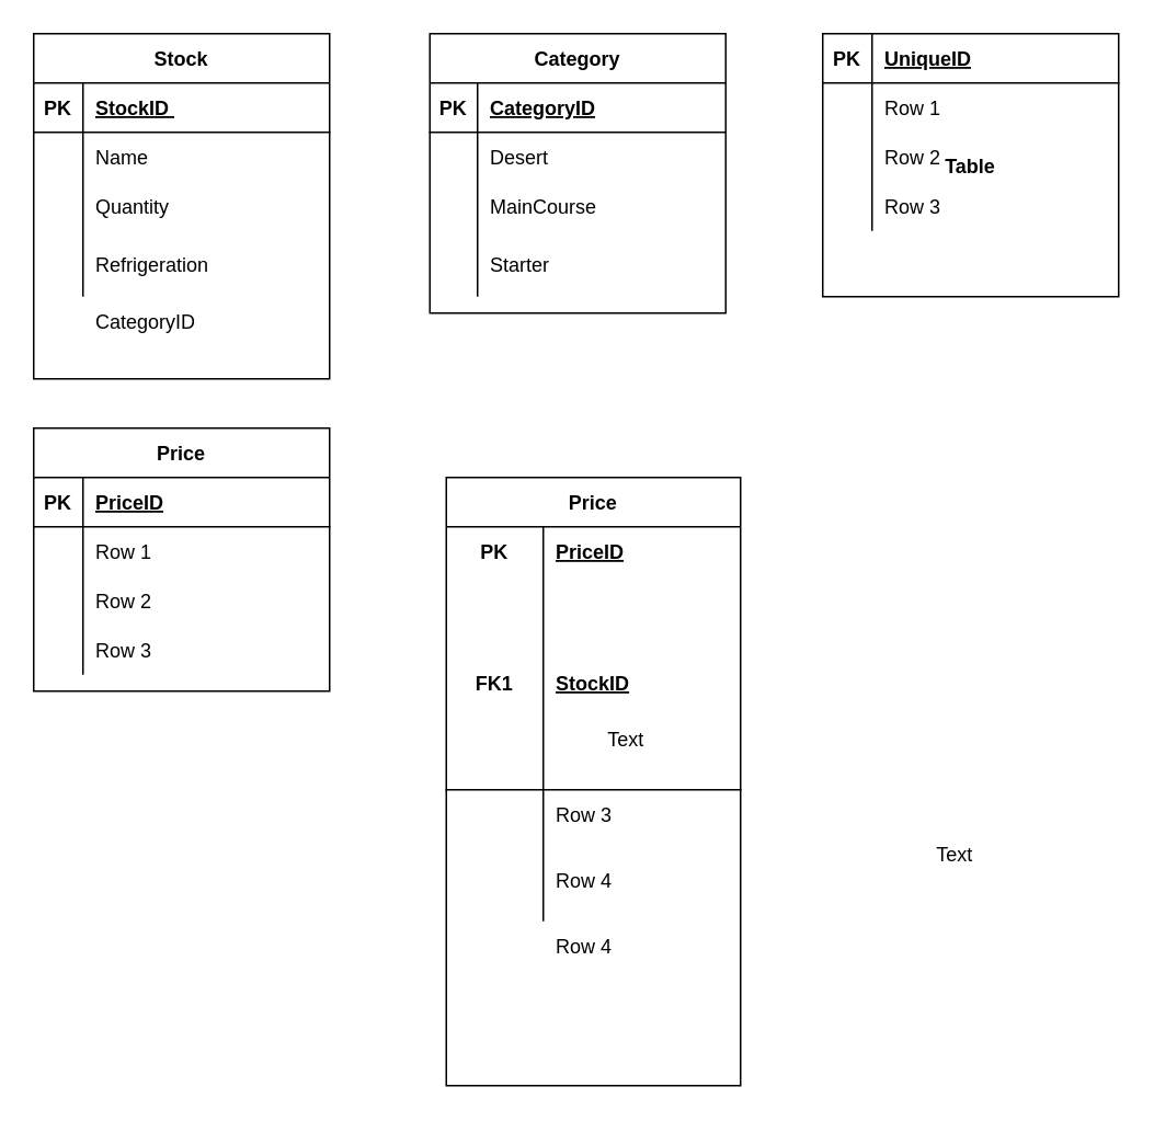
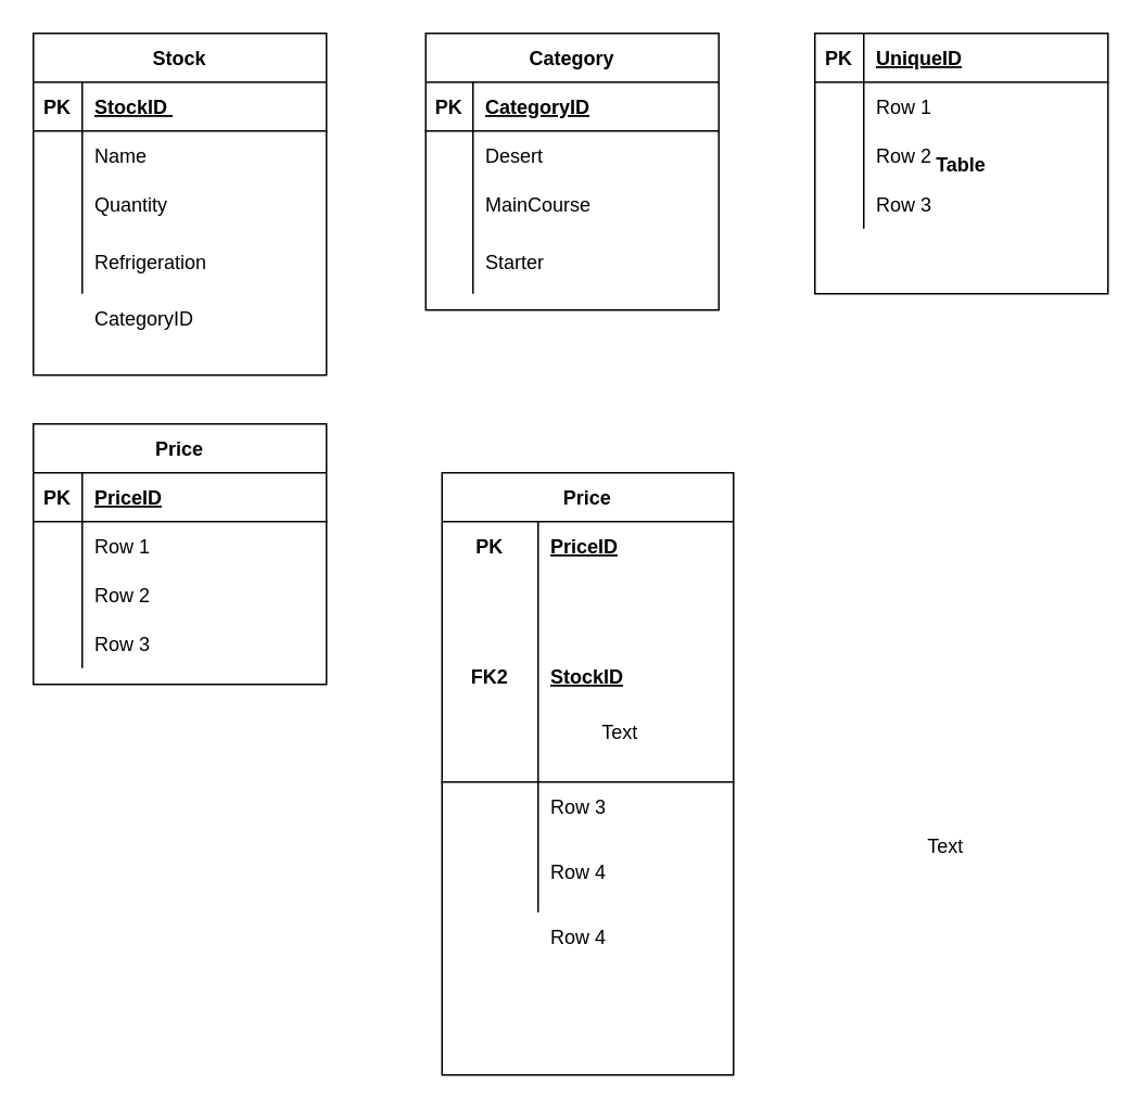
  <mxCell id="0" />
  <mxCell id="1" parent="0" />
  <mxCell id="2" value="Stock" style="shape=table;startSize=30;container=1;collapsible=1;childLayout=tableLayout;fixedRows=1;rowLines=0;fontStyle=1;align=center;resizeLast=1;" vertex="1" parent="1"><mxGeometry x="20" y="20" width="180" height="210" as="geometry" /></mxCell>
  <mxCell id="3" value="" style="shape=tableRow;horizontal=0;startSize=0;swimlaneHead=0;swimlaneBody=0;fillColor=none;collapsible=0;dropTarget=0;points=[[0,0.5],[1,0.5]];portConstraint=eastwest;top=0;left=0;right=0;bottom=1;" vertex="1" parent="2"><mxGeometry y="30" width="180" height="30" as="geometry" /></mxCell>
  <mxCell id="4" value="PK" style="shape=partialRectangle;connectable=0;fillColor=none;top=0;left=0;bottom=0;right=0;fontStyle=1;overflow=hidden;" vertex="1" parent="3"><mxGeometry width="30" height="30" as="geometry"><mxRectangle width="30" height="30" as="alternateBounds" /></mxGeometry></mxCell>
  <mxCell id="5" value="StockID " style="shape=partialRectangle;connectable=0;fillColor=none;top=0;left=0;bottom=0;right=0;align=left;spacingLeft=6;fontStyle=5;overflow=hidden;" vertex="1" parent="3"><mxGeometry x="30" width="150" height="30" as="geometry"><mxRectangle width="150" height="30" as="alternateBounds" /></mxGeometry></mxCell>
  <mxCell id="6" value="" style="shape=tableRow;horizontal=0;startSize=0;swimlaneHead=0;swimlaneBody=0;fillColor=none;collapsible=0;dropTarget=0;points=[[0,0.5],[1,0.5]];portConstraint=eastwest;top=0;left=0;right=0;bottom=0;" vertex="1" parent="2"><mxGeometry y="60" width="180" height="30" as="geometry" /></mxCell>
  <mxCell id="7" value="" style="shape=partialRectangle;connectable=0;fillColor=none;top=0;left=0;bottom=0;right=0;editable=1;overflow=hidden;" vertex="1" parent="6"><mxGeometry width="30" height="30" as="geometry"><mxRectangle width="30" height="30" as="alternateBounds" /></mxGeometry></mxCell>
  <mxCell id="8" value="Name" style="shape=partialRectangle;connectable=0;fillColor=none;top=0;left=0;bottom=0;right=0;align=left;spacingLeft=6;overflow=hidden;" vertex="1" parent="6"><mxGeometry x="30" width="150" height="30" as="geometry"><mxRectangle width="150" height="30" as="alternateBounds" /></mxGeometry></mxCell>
  <mxCell id="9" value="" style="shape=tableRow;horizontal=0;startSize=0;swimlaneHead=0;swimlaneBody=0;fillColor=none;collapsible=0;dropTarget=0;points=[[0,0.5],[1,0.5]];portConstraint=eastwest;top=0;left=0;right=0;bottom=0;" vertex="1" parent="2"><mxGeometry y="90" width="180" height="30" as="geometry" /></mxCell>
  <mxCell id="10" value="" style="shape=partialRectangle;connectable=0;fillColor=none;top=0;left=0;bottom=0;right=0;editable=1;overflow=hidden;" vertex="1" parent="9"><mxGeometry width="30" height="30" as="geometry"><mxRectangle width="30" height="30" as="alternateBounds" /></mxGeometry></mxCell>
  <mxCell id="11" value="Quantity    " style="shape=partialRectangle;connectable=0;fillColor=none;top=0;left=0;bottom=0;right=0;align=left;spacingLeft=6;overflow=hidden;" vertex="1" parent="9"><mxGeometry x="30" width="150" height="30" as="geometry"><mxRectangle width="150" height="30" as="alternateBounds" /></mxGeometry></mxCell>
  <mxCell id="12" value="" style="shape=tableRow;horizontal=0;startSize=0;swimlaneHead=0;swimlaneBody=0;fillColor=none;collapsible=0;dropTarget=0;points=[[0,0.5],[1,0.5]];portConstraint=eastwest;top=0;left=0;right=0;bottom=0;" vertex="1" parent="2"><mxGeometry y="120" width="180" height="40" as="geometry" /></mxCell>
  <mxCell id="13" value="" style="shape=partialRectangle;connectable=0;fillColor=none;top=0;left=0;bottom=0;right=0;editable=1;overflow=hidden;" vertex="1" parent="12"><mxGeometry width="30" height="40" as="geometry"><mxRectangle width="30" height="40" as="alternateBounds" /></mxGeometry></mxCell>
  <mxCell id="14" value="Refrigeration" style="shape=partialRectangle;connectable=0;fillColor=none;top=0;left=0;bottom=0;right=0;align=left;spacingLeft=6;overflow=hidden;" vertex="1" parent="12"><mxGeometry x="30" width="150" height="40" as="geometry"><mxRectangle width="150" height="40" as="alternateBounds" /></mxGeometry></mxCell>
  <mxCell id="15" value="Category" style="shape=table;startSize=30;container=1;collapsible=1;childLayout=tableLayout;fixedRows=1;rowLines=0;fontStyle=1;align=center;resizeLast=1;" vertex="1" parent="1"><mxGeometry x="261" y="20" width="180" height="170" as="geometry" /></mxCell>
  <mxCell id="16" value="" style="shape=tableRow;horizontal=0;startSize=0;swimlaneHead=0;swimlaneBody=0;fillColor=none;collapsible=0;dropTarget=0;points=[[0,0.5],[1,0.5]];portConstraint=eastwest;top=0;left=0;right=0;bottom=1;" vertex="1" parent="15"><mxGeometry y="30" width="180" height="30" as="geometry" /></mxCell>
  <mxCell id="17" value="PK" style="shape=partialRectangle;connectable=0;fillColor=none;top=0;left=0;bottom=0;right=0;fontStyle=1;overflow=hidden;" vertex="1" parent="16"><mxGeometry width="29" height="30" as="geometry"><mxRectangle width="29" height="30" as="alternateBounds" /></mxGeometry></mxCell>
  <mxCell id="18" value="CategoryID" style="shape=partialRectangle;connectable=0;fillColor=none;top=0;left=0;bottom=0;right=0;align=left;spacingLeft=6;fontStyle=5;overflow=hidden;" vertex="1" parent="16"><mxGeometry x="29" width="151" height="30" as="geometry"><mxRectangle width="151" height="30" as="alternateBounds" /></mxGeometry></mxCell>
  <mxCell id="19" value="" style="shape=tableRow;horizontal=0;startSize=0;swimlaneHead=0;swimlaneBody=0;fillColor=none;collapsible=0;dropTarget=0;points=[[0,0.5],[1,0.5]];portConstraint=eastwest;top=0;left=0;right=0;bottom=0;" vertex="1" parent="15"><mxGeometry y="60" width="180" height="30" as="geometry" /></mxCell>
  <mxCell id="20" value="" style="shape=partialRectangle;connectable=0;fillColor=none;top=0;left=0;bottom=0;right=0;editable=1;overflow=hidden;" vertex="1" parent="19"><mxGeometry width="29" height="30" as="geometry"><mxRectangle width="29" height="30" as="alternateBounds" /></mxGeometry></mxCell>
  <mxCell id="21" value="Desert" style="shape=partialRectangle;connectable=0;fillColor=none;top=0;left=0;bottom=0;right=0;align=left;spacingLeft=6;overflow=hidden;" vertex="1" parent="19"><mxGeometry x="29" width="151" height="30" as="geometry"><mxRectangle width="151" height="30" as="alternateBounds" /></mxGeometry></mxCell>
  <mxCell id="22" value="" style="shape=tableRow;horizontal=0;startSize=0;swimlaneHead=0;swimlaneBody=0;fillColor=none;collapsible=0;dropTarget=0;points=[[0,0.5],[1,0.5]];portConstraint=eastwest;top=0;left=0;right=0;bottom=0;" vertex="1" parent="15"><mxGeometry y="90" width="180" height="30" as="geometry" /></mxCell>
  <mxCell id="23" value="" style="shape=partialRectangle;connectable=0;fillColor=none;top=0;left=0;bottom=0;right=0;editable=1;overflow=hidden;" vertex="1" parent="22"><mxGeometry width="29" height="30" as="geometry"><mxRectangle width="29" height="30" as="alternateBounds" /></mxGeometry></mxCell>
  <mxCell id="24" value="MainCourse" style="shape=partialRectangle;connectable=0;fillColor=none;top=0;left=0;bottom=0;right=0;align=left;spacingLeft=6;overflow=hidden;" vertex="1" parent="22"><mxGeometry x="29" width="151" height="30" as="geometry"><mxRectangle width="151" height="30" as="alternateBounds" /></mxGeometry></mxCell>
  <mxCell id="25" value="" style="shape=tableRow;horizontal=0;startSize=0;swimlaneHead=0;swimlaneBody=0;fillColor=none;collapsible=0;dropTarget=0;points=[[0,0.5],[1,0.5]];portConstraint=eastwest;top=0;left=0;right=0;bottom=0;" vertex="1" parent="15"><mxGeometry y="120" width="180" height="40" as="geometry" /></mxCell>
  <mxCell id="26" value="" style="shape=partialRectangle;connectable=0;fillColor=none;top=0;left=0;bottom=0;right=0;editable=1;overflow=hidden;" vertex="1" parent="25"><mxGeometry width="29" height="40" as="geometry"><mxRectangle width="29" height="40" as="alternateBounds" /></mxGeometry></mxCell>
  <mxCell id="27" value="Starter" style="shape=partialRectangle;connectable=0;fillColor=none;top=0;left=0;bottom=0;right=0;align=left;spacingLeft=6;overflow=hidden;" vertex="1" parent="25"><mxGeometry x="29" width="151" height="40" as="geometry"><mxRectangle width="151" height="40" as="alternateBounds" /></mxGeometry></mxCell>
  <mxCell id="28" value="CategoryID" style="shape=partialRectangle;connectable=0;fillColor=none;top=0;left=0;bottom=0;right=0;align=left;spacingLeft=6;overflow=hidden;" vertex="1" parent="1"><mxGeometry x="50" y="180" width="150" height="30" as="geometry"><mxRectangle width="150" height="30" as="alternateBounds" /></mxGeometry></mxCell>
  <mxCell id="29" value="Table" style="shape=table;startSize=0;container=1;collapsible=1;childLayout=tableLayout;fixedRows=1;rowLines=0;fontStyle=1;align=center;resizeLast=1;" vertex="1" parent="1"><mxGeometry x="500" y="20" width="180" height="160" as="geometry" /></mxCell>
  <mxCell id="30" value="" style="shape=tableRow;horizontal=0;startSize=0;swimlaneHead=0;swimlaneBody=0;fillColor=none;collapsible=0;dropTarget=0;points=[[0,0.5],[1,0.5]];portConstraint=eastwest;top=0;left=0;right=0;bottom=1;" vertex="1" parent="29"><mxGeometry width="180" height="30" as="geometry" /></mxCell>
  <mxCell id="31" value="PK" style="shape=partialRectangle;connectable=0;fillColor=none;top=0;left=0;bottom=0;right=0;fontStyle=1;overflow=hidden;" vertex="1" parent="30"><mxGeometry width="30" height="30" as="geometry"><mxRectangle width="30" height="30" as="alternateBounds" /></mxGeometry></mxCell>
  <mxCell id="32" value="UniqueID" style="shape=partialRectangle;connectable=0;fillColor=none;top=0;left=0;bottom=0;right=0;align=left;spacingLeft=6;fontStyle=5;overflow=hidden;" vertex="1" parent="30"><mxGeometry x="30" width="150" height="30" as="geometry"><mxRectangle width="150" height="30" as="alternateBounds" /></mxGeometry></mxCell>
  <mxCell id="33" value="" style="shape=tableRow;horizontal=0;startSize=0;swimlaneHead=0;swimlaneBody=0;fillColor=none;collapsible=0;dropTarget=0;points=[[0,0.5],[1,0.5]];portConstraint=eastwest;top=0;left=0;right=0;bottom=0;" vertex="1" parent="29"><mxGeometry y="30" width="180" height="30" as="geometry" /></mxCell>
  <mxCell id="34" value="" style="shape=partialRectangle;connectable=0;fillColor=none;top=0;left=0;bottom=0;right=0;editable=1;overflow=hidden;" vertex="1" parent="33"><mxGeometry width="30" height="30" as="geometry"><mxRectangle width="30" height="30" as="alternateBounds" /></mxGeometry></mxCell>
  <mxCell id="35" value="Row 1" style="shape=partialRectangle;connectable=0;fillColor=none;top=0;left=0;bottom=0;right=0;align=left;spacingLeft=6;overflow=hidden;" vertex="1" parent="33"><mxGeometry x="30" width="150" height="30" as="geometry"><mxRectangle width="150" height="30" as="alternateBounds" /></mxGeometry></mxCell>
  <mxCell id="36" value="" style="shape=tableRow;horizontal=0;startSize=0;swimlaneHead=0;swimlaneBody=0;fillColor=none;collapsible=0;dropTarget=0;points=[[0,0.5],[1,0.5]];portConstraint=eastwest;top=0;left=0;right=0;bottom=0;" vertex="1" parent="29"><mxGeometry y="60" width="180" height="30" as="geometry" /></mxCell>
  <mxCell id="37" value="" style="shape=partialRectangle;connectable=0;fillColor=none;top=0;left=0;bottom=0;right=0;editable=1;overflow=hidden;" vertex="1" parent="36"><mxGeometry width="30" height="30" as="geometry"><mxRectangle width="30" height="30" as="alternateBounds" /></mxGeometry></mxCell>
  <mxCell id="38" value="Row 2" style="shape=partialRectangle;connectable=0;fillColor=none;top=0;left=0;bottom=0;right=0;align=left;spacingLeft=6;overflow=hidden;" vertex="1" parent="36"><mxGeometry x="30" width="150" height="30" as="geometry"><mxRectangle width="150" height="30" as="alternateBounds" /></mxGeometry></mxCell>
  <mxCell id="39" value="" style="shape=tableRow;horizontal=0;startSize=0;swimlaneHead=0;swimlaneBody=0;fillColor=none;collapsible=0;dropTarget=0;points=[[0,0.5],[1,0.5]];portConstraint=eastwest;top=0;left=0;right=0;bottom=0;" vertex="1" parent="29"><mxGeometry y="90" width="180" height="30" as="geometry" /></mxCell>
  <mxCell id="40" value="" style="shape=partialRectangle;connectable=0;fillColor=none;top=0;left=0;bottom=0;right=0;editable=1;overflow=hidden;" vertex="1" parent="39"><mxGeometry width="30" height="30" as="geometry"><mxRectangle width="30" height="30" as="alternateBounds" /></mxGeometry></mxCell>
  <mxCell id="41" value="Row 3" style="shape=partialRectangle;connectable=0;fillColor=none;top=0;left=0;bottom=0;right=0;align=left;spacingLeft=6;overflow=hidden;" vertex="1" parent="39"><mxGeometry x="30" width="150" height="30" as="geometry"><mxRectangle width="150" height="30" as="alternateBounds" /></mxGeometry></mxCell>
  <mxCell id="42" value="Price" style="shape=table;startSize=30;container=1;collapsible=1;childLayout=tableLayout;fixedRows=1;rowLines=0;fontStyle=1;align=center;resizeLast=1;" vertex="1" parent="1"><mxGeometry x="20" y="260" width="180" height="160" as="geometry" /></mxCell>
  <mxCell id="43" value="" style="shape=tableRow;horizontal=0;startSize=0;swimlaneHead=0;swimlaneBody=0;fillColor=none;collapsible=0;dropTarget=0;points=[[0,0.5],[1,0.5]];portConstraint=eastwest;top=0;left=0;right=0;bottom=1;" vertex="1" parent="42"><mxGeometry y="30" width="180" height="30" as="geometry" /></mxCell>
  <mxCell id="44" value="PK" style="shape=partialRectangle;connectable=0;fillColor=none;top=0;left=0;bottom=0;right=0;fontStyle=1;overflow=hidden;" vertex="1" parent="43"><mxGeometry width="30" height="30" as="geometry"><mxRectangle width="30" height="30" as="alternateBounds" /></mxGeometry></mxCell>
  <mxCell id="45" value="PriceID" style="shape=partialRectangle;connectable=0;fillColor=none;top=0;left=0;bottom=0;right=0;align=left;spacingLeft=6;fontStyle=5;overflow=hidden;" vertex="1" parent="43"><mxGeometry x="30" width="150" height="30" as="geometry"><mxRectangle width="150" height="30" as="alternateBounds" /></mxGeometry></mxCell>
  <mxCell id="46" value="" style="shape=tableRow;horizontal=0;startSize=0;swimlaneHead=0;swimlaneBody=0;fillColor=none;collapsible=0;dropTarget=0;points=[[0,0.5],[1,0.5]];portConstraint=eastwest;top=0;left=0;right=0;bottom=0;" vertex="1" parent="42"><mxGeometry y="60" width="180" height="30" as="geometry" /></mxCell>
  <mxCell id="47" value="" style="shape=partialRectangle;connectable=0;fillColor=none;top=0;left=0;bottom=0;right=0;editable=1;overflow=hidden;" vertex="1" parent="46"><mxGeometry width="30" height="30" as="geometry"><mxRectangle width="30" height="30" as="alternateBounds" /></mxGeometry></mxCell>
  <mxCell id="48" value="Row 1" style="shape=partialRectangle;connectable=0;fillColor=none;top=0;left=0;bottom=0;right=0;align=left;spacingLeft=6;overflow=hidden;" vertex="1" parent="46"><mxGeometry x="30" width="150" height="30" as="geometry"><mxRectangle width="150" height="30" as="alternateBounds" /></mxGeometry></mxCell>
  <mxCell id="49" value="" style="shape=tableRow;horizontal=0;startSize=0;swimlaneHead=0;swimlaneBody=0;fillColor=none;collapsible=0;dropTarget=0;points=[[0,0.5],[1,0.5]];portConstraint=eastwest;top=0;left=0;right=0;bottom=0;" vertex="1" parent="42"><mxGeometry y="90" width="180" height="30" as="geometry" /></mxCell>
  <mxCell id="50" value="" style="shape=partialRectangle;connectable=0;fillColor=none;top=0;left=0;bottom=0;right=0;editable=1;overflow=hidden;" vertex="1" parent="49"><mxGeometry width="30" height="30" as="geometry"><mxRectangle width="30" height="30" as="alternateBounds" /></mxGeometry></mxCell>
  <mxCell id="51" value="Row 2" style="shape=partialRectangle;connectable=0;fillColor=none;top=0;left=0;bottom=0;right=0;align=left;spacingLeft=6;overflow=hidden;" vertex="1" parent="49"><mxGeometry x="30" width="150" height="30" as="geometry"><mxRectangle width="150" height="30" as="alternateBounds" /></mxGeometry></mxCell>
  <mxCell id="52" value="" style="shape=tableRow;horizontal=0;startSize=0;swimlaneHead=0;swimlaneBody=0;fillColor=none;collapsible=0;dropTarget=0;points=[[0,0.5],[1,0.5]];portConstraint=eastwest;top=0;left=0;right=0;bottom=0;" vertex="1" parent="42"><mxGeometry y="120" width="180" height="30" as="geometry" /></mxCell>
  <mxCell id="53" value="" style="shape=partialRectangle;connectable=0;fillColor=none;top=0;left=0;bottom=0;right=0;editable=1;overflow=hidden;" vertex="1" parent="52"><mxGeometry width="30" height="30" as="geometry"><mxRectangle width="30" height="30" as="alternateBounds" /></mxGeometry></mxCell>
  <mxCell id="54" value="Row 3" style="shape=partialRectangle;connectable=0;fillColor=none;top=0;left=0;bottom=0;right=0;align=left;spacingLeft=6;overflow=hidden;" vertex="1" parent="52"><mxGeometry x="30" width="150" height="30" as="geometry"><mxRectangle width="150" height="30" as="alternateBounds" /></mxGeometry></mxCell>
  <mxCell id="55" value="Price" style="shape=table;startSize=30;container=1;collapsible=1;childLayout=tableLayout;fixedRows=1;rowLines=0;fontStyle=1;align=center;resizeLast=1;" vertex="1" parent="1"><mxGeometry x="271" y="290" width="179" height="370" as="geometry" /></mxCell>
  <mxCell id="56" value="" style="shape=tableRow;horizontal=0;startSize=0;swimlaneHead=0;swimlaneBody=0;fillColor=none;collapsible=0;dropTarget=0;points=[[0,0.5],[1,0.5]];portConstraint=eastwest;top=0;left=0;right=0;bottom=0;" vertex="1" parent="55"><mxGeometry y="30" width="179" height="30" as="geometry" /></mxCell>
  <mxCell id="57" value="PK" style="shape=partialRectangle;connectable=0;fillColor=none;top=0;left=0;bottom=0;right=0;fontStyle=1;overflow=hidden;" vertex="1" parent="56"><mxGeometry width="59" height="30" as="geometry"><mxRectangle width="59" height="30" as="alternateBounds" /></mxGeometry></mxCell>
  <mxCell id="58" value="PriceID" style="shape=partialRectangle;connectable=0;fillColor=none;top=0;left=0;bottom=0;right=0;align=left;spacingLeft=6;fontStyle=5;overflow=hidden;" vertex="1" parent="56"><mxGeometry x="59" width="120" height="30" as="geometry"><mxRectangle width="120" height="30" as="alternateBounds" /></mxGeometry></mxCell>
  <mxCell id="59" value="" style="shape=tableRow;horizontal=0;startSize=0;swimlaneHead=0;swimlaneBody=0;fillColor=none;collapsible=0;dropTarget=0;points=[[0,0.5],[1,0.5]];portConstraint=eastwest;top=0;left=0;right=0;bottom=1;" vertex="1" parent="55"><mxGeometry y="60" width="179" height="130" as="geometry" /></mxCell>
- <mxCell id="60" value="FK1" style="shape=partialRectangle;connectable=0;fillColor=none;top=0;left=0;bottom=0;right=0;fontStyle=1;overflow=hidden;" vertex="1" parent="59"><mxGeometry width="59" height="130" as="geometry"><mxRectangle width="59" height="130" as="alternateBounds" /></mxGeometry></mxCell>
+ <mxCell id="60" value="FK2" style="shape=partialRectangle;connectable=0;fillColor=none;top=0;left=0;bottom=0;right=0;fontStyle=1;overflow=hidden;" vertex="1" parent="59"><mxGeometry width="59" height="130" as="geometry"><mxRectangle width="59" height="130" as="alternateBounds" /></mxGeometry></mxCell>
  <mxCell id="61" value="StockID" style="shape=partialRectangle;connectable=0;fillColor=none;top=0;left=0;bottom=0;right=0;align=left;spacingLeft=6;fontStyle=5;overflow=hidden;" vertex="1" parent="59"><mxGeometry x="59" width="120" height="130" as="geometry"><mxRectangle width="120" height="130" as="alternateBounds" /></mxGeometry></mxCell>
  <mxCell id="62" value="" style="shape=tableRow;horizontal=0;startSize=0;swimlaneHead=0;swimlaneBody=0;fillColor=none;collapsible=0;dropTarget=0;points=[[0,0.5],[1,0.5]];portConstraint=eastwest;top=0;left=0;right=0;bottom=0;" vertex="1" parent="55"><mxGeometry y="190" width="179" height="30" as="geometry" /></mxCell>
  <mxCell id="63" value="" style="shape=partialRectangle;connectable=0;fillColor=none;top=0;left=0;bottom=0;right=0;editable=1;overflow=hidden;" vertex="1" parent="62"><mxGeometry width="59" height="30" as="geometry"><mxRectangle width="59" height="30" as="alternateBounds" /></mxGeometry></mxCell>
  <mxCell id="64" value="Row 3" style="shape=partialRectangle;connectable=0;fillColor=none;top=0;left=0;bottom=0;right=0;align=left;spacingLeft=6;overflow=hidden;" vertex="1" parent="62"><mxGeometry x="59" width="120" height="30" as="geometry"><mxRectangle width="120" height="30" as="alternateBounds" /></mxGeometry></mxCell>
  <mxCell id="65" value="" style="shape=tableRow;horizontal=0;startSize=0;swimlaneHead=0;swimlaneBody=0;fillColor=none;collapsible=0;dropTarget=0;points=[[0,0.5],[1,0.5]];portConstraint=eastwest;top=0;left=0;right=0;bottom=0;" vertex="1" parent="55"><mxGeometry y="220" width="179" height="50" as="geometry" /></mxCell>
  <mxCell id="66" value="" style="shape=partialRectangle;connectable=0;fillColor=none;top=0;left=0;bottom=0;right=0;editable=1;overflow=hidden;" vertex="1" parent="65"><mxGeometry width="59" height="50" as="geometry"><mxRectangle width="59" height="50" as="alternateBounds" /></mxGeometry></mxCell>
  <mxCell id="67" value="Row 4" style="shape=partialRectangle;connectable=0;fillColor=none;top=0;left=0;bottom=0;right=0;align=left;spacingLeft=6;overflow=hidden;" vertex="1" parent="65"><mxGeometry x="59" width="120" height="50" as="geometry"><mxRectangle width="120" height="50" as="alternateBounds" /></mxGeometry></mxCell>
  <mxCell id="68" value="Row 4" style="shape=partialRectangle;connectable=0;fillColor=none;top=0;left=0;bottom=0;right=0;align=left;spacingLeft=6;overflow=hidden;" vertex="1" parent="1"><mxGeometry x="330" y="550" width="119" height="50" as="geometry"><mxRectangle width="119" height="50" as="alternateBounds" /></mxGeometry></mxCell>
  <mxCell id="69" value="Text" style="text;html=1;align=center;verticalAlign=middle;resizable=0;points=[];autosize=1;strokeColor=none;fillColor=none;" vertex="1" parent="1"><mxGeometry x="560" y="510" width="40" height="20" as="geometry" /></mxCell>
  <mxCell id="70" value="Text" style="text;html=1;align=center;verticalAlign=middle;resizable=0;points=[];autosize=1;strokeColor=none;fillColor=none;" vertex="1" parent="1"><mxGeometry x="360" y="440" width="40" height="20" as="geometry" /></mxCell>
